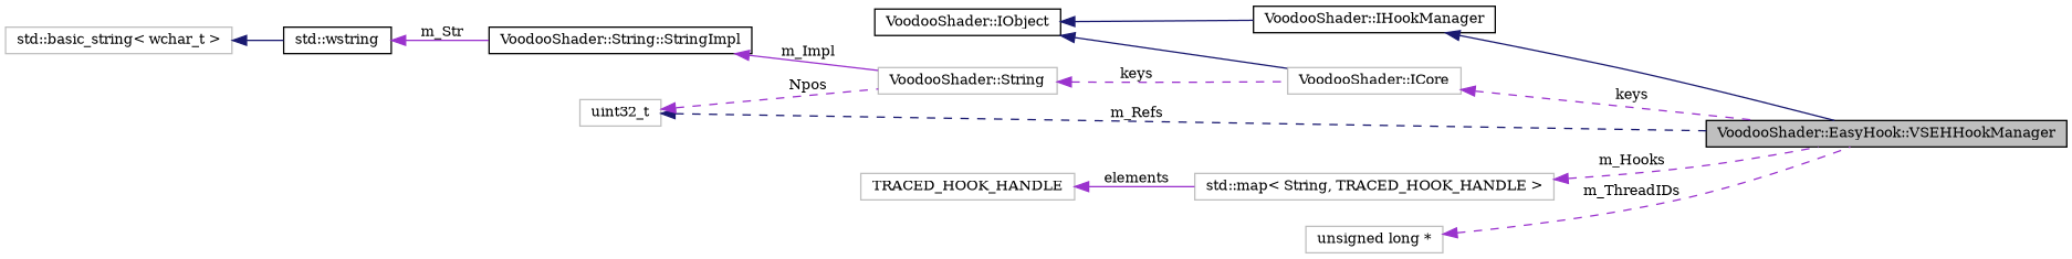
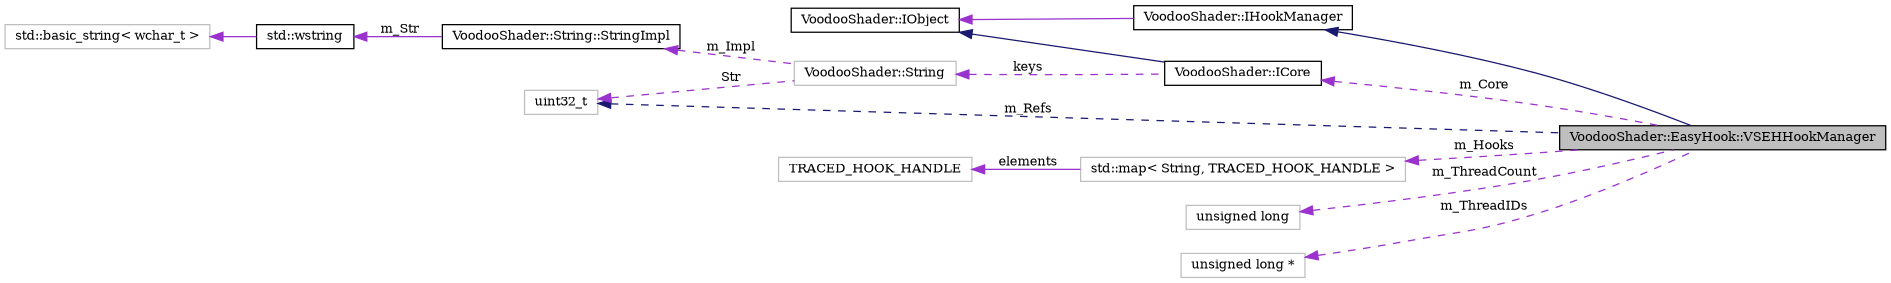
  digraph {
    fontname="DejaVu Serif"
    rankdir=LR
    node [color=grey75 fillcolor=white fontname="DejaVu Serif" fontsize=10 shape=record style=filled]
    edge [color=darkorchid3 dir=back fontname="DejaVu Serif" fontsize=10 labelfontname=Helvetica labelfontsize=10 style=dashed]
    n1 [color=black fillcolor=grey75 fontcolor=black height=0.2 label="VoodooShader::EasyHook::VSEHHookManager" width=0.4]
    n2 [color=black height=0.2 label="VoodooShader::IHookManager" width=0.4]
    n3 [color=black height=0.2 label="VoodooShader::IObject" width=0.4]
-   n4 [height=0.2 label="VoodooShader::ICore" width=0.4]
+   n4 [color=black height=0.2 label="VoodooShader::ICore" width=0.4]
    n5 [height=0.2 label="std::map\< String, TRACED_HOOK_HANDLE \>" width=0.4]
    n6 [height=0.2 label=TRACED_HOOK_HANDLE width=0.4]
    n7 [height=0.2 label="VoodooShader::String" width=0.4]
    n8 [color=black height=0.2 label="VoodooShader::String::StringImpl" width=0.4]
    n9 [color=black height=0.2 label="std::wstring" width=0.4]
    n10 [height=0.2 label="std::basic_string\< wchar_t \>" width=0.4]
    n11 [height=0.2 label=uint32_t width=0.4]
+   n12 [height=0.2 label="unsigned long" width=0.4]
    n13 [height=0.2 label="unsigned long *" width=0.4]
    n2 -> n1 [color=midnightblue style=solid]
-   n3 -> n2 [color=midnightblue style=solid]
+   n3 -> n2 [style=solid]
    n3 -> n4 [color=midnightblue style=solid]
-   n4 -> n1 [label=" keys"]
+   n4 -> n1 [label=" m_Core"]
    n5 -> n1 [label=" m_Hooks"]
    n6 -> n5 [label=" elements" style=solid]
    n7 -> n4 [label=" keys"]
-   n8 -> n7 [label=" m_Impl" style=solid]
+   n8 -> n7 [label=" m_Impl"]
    n9 -> n8 [label=" m_Str" style=solid]
-   n10 -> n9 [color=midnightblue style=solid]
+   n10 -> n9 [style=solid]
    n11 -> n1 [color=midnightblue label=" m_Refs"]
-   n11 -> n7 [label=" Npos"]
+   n11 -> n7 [label=" Str"]
+   n12 -> n1 [label=" m_ThreadCount"]
    n13 -> n1 [label=" m_ThreadIDs"]
  }
